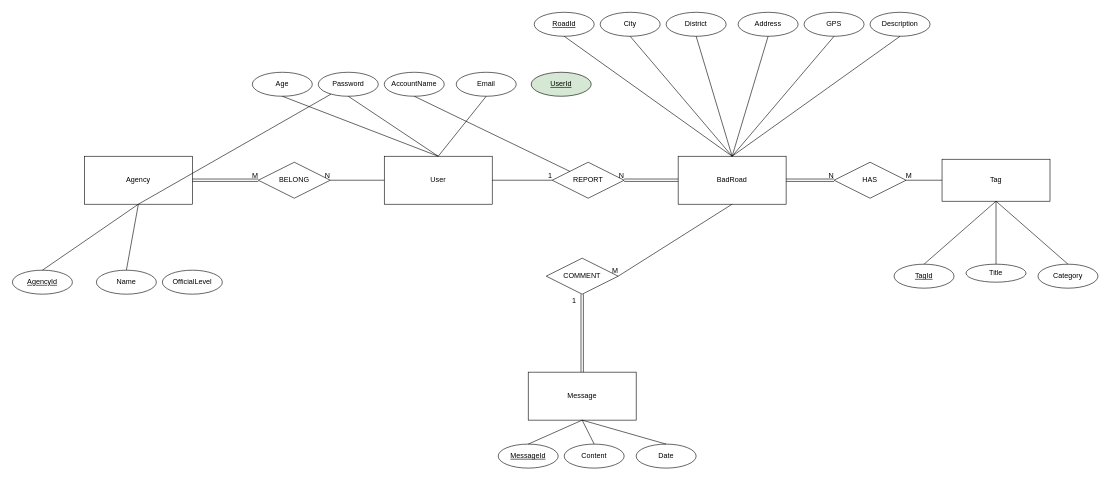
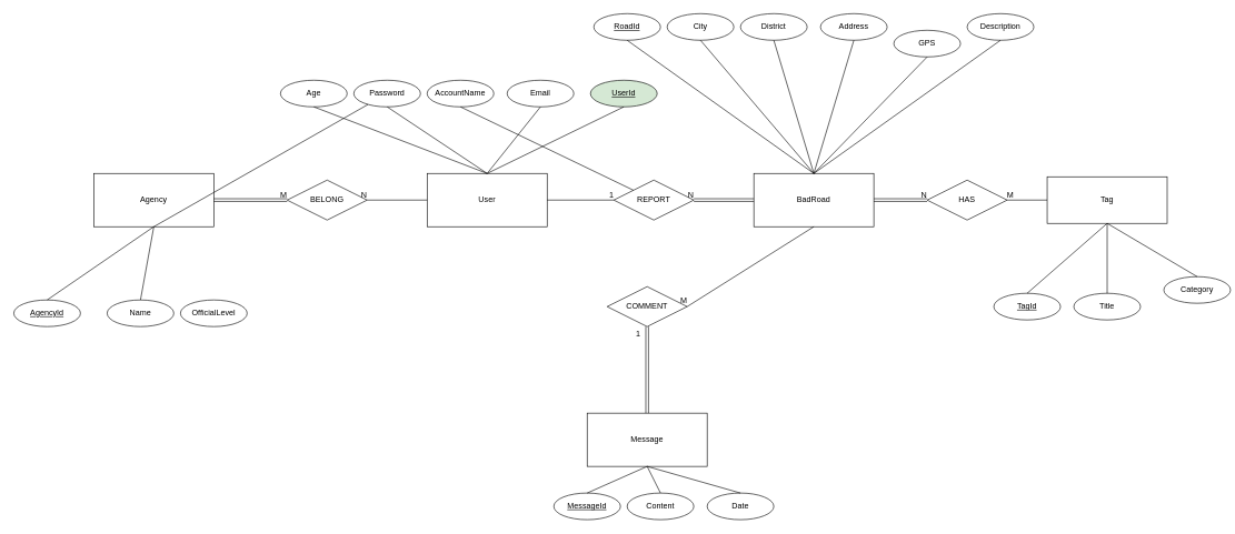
  <mxCell id="0" />
  <mxCell id="1" parent="0" />
  <mxCell id="2" value="User" style="whiteSpace=wrap;html=1;align=center;" parent="1" vertex="1"><mxGeometry x="640" y="260" width="180" height="80" as="geometry" /></mxCell>
  <mxCell id="3" value="BadRoad" style="whiteSpace=wrap;html=1;align=center;" parent="1" vertex="1"><mxGeometry x="1130" y="260" width="180" height="80" as="geometry" /></mxCell>
  <mxCell id="4" value="REPORT" style="shape=rhombus;perimeter=rhombusPerimeter;whiteSpace=wrap;html=1;align=center;" parent="1" vertex="1"><mxGeometry x="920" y="270" width="120" height="60" as="geometry" /></mxCell>
  <mxCell id="5" value="Message" style="whiteSpace=wrap;html=1;align=center;" parent="1" vertex="1"><mxGeometry x="880" y="620" width="180" height="80" as="geometry" /></mxCell>
  <mxCell id="6" value="COMMENT" style="shape=rhombus;perimeter=rhombusPerimeter;whiteSpace=wrap;html=1;align=center;" parent="1" vertex="1"><mxGeometry x="910" y="430" width="120" height="60" as="geometry" /></mxCell>
  <mxCell id="7" value="Tag" style="whiteSpace=wrap;html=1;align=center;" parent="1" vertex="1"><mxGeometry x="1570" y="265" width="180" height="70" as="geometry" /></mxCell>
  <mxCell id="8" value="HAS" style="shape=rhombus;perimeter=rhombusPerimeter;whiteSpace=wrap;html=1;align=center;" parent="1" vertex="1"><mxGeometry x="1390" y="270" width="120" height="60" as="geometry" /></mxCell>
  <mxCell id="9" value="Agency" style="whiteSpace=wrap;html=1;align=center;" parent="1" vertex="1"><mxGeometry x="140" y="260" width="180" height="80" as="geometry" /></mxCell>
  <mxCell id="10" value="BELONG" style="shape=rhombus;perimeter=rhombusPerimeter;whiteSpace=wrap;html=1;align=center;" parent="1" vertex="1"><mxGeometry x="430" y="270" width="120" height="60" as="geometry" /></mxCell>
  <mxCell id="11" value="MessageId" style="ellipse;whiteSpace=wrap;html=1;align=center;fontStyle=4;" parent="1" vertex="1"><mxGeometry x="830" y="740" width="100" height="40" as="geometry" /></mxCell>
  <mxCell id="12" value="Content" style="ellipse;whiteSpace=wrap;html=1;align=center;" parent="1" vertex="1"><mxGeometry x="940" y="740" width="100" height="40" as="geometry" /></mxCell>
  <mxCell id="13" value="Date" style="ellipse;whiteSpace=wrap;html=1;align=center;" parent="1" vertex="1"><mxGeometry x="1060" y="740" width="100" height="40" as="geometry" /></mxCell>
  <mxCell id="14" value="" style="endArrow=none;html=1;rounded=0;exitX=0.5;exitY=1;exitDx=0;exitDy=0;entryX=0.5;entryY=0;entryDx=0;entryDy=0;" parent="1" source="5" target="11" edge="1"><mxGeometry relative="1" as="geometry"><mxPoint x="980" y="500" as="sourcePoint" /><mxPoint x="980" y="630" as="targetPoint" /></mxGeometry></mxCell>
  <mxCell id="15" value="" style="endArrow=none;html=1;rounded=0;entryX=0.5;entryY=0;entryDx=0;entryDy=0;" parent="1" target="12" edge="1"><mxGeometry relative="1" as="geometry"><mxPoint x="970" y="700" as="sourcePoint" /><mxPoint x="880" y="750" as="targetPoint" /></mxGeometry></mxCell>
  <mxCell id="16" value="" style="endArrow=none;html=1;rounded=0;entryX=0.5;entryY=0;entryDx=0;entryDy=0;exitX=0.5;exitY=1;exitDx=0;exitDy=0;" parent="1" source="5" target="13" edge="1"><mxGeometry relative="1" as="geometry"><mxPoint x="980" y="710" as="sourcePoint" /><mxPoint x="1000" y="750" as="targetPoint" /></mxGeometry></mxCell>
  <mxCell id="17" value="TagId" style="ellipse;whiteSpace=wrap;html=1;align=center;fontStyle=4;" parent="1" vertex="1"><mxGeometry x="1490" y="440" width="100" height="40" as="geometry" /></mxCell>
- <mxCell id="18" value="Title" style="ellipse;whiteSpace=wrap;html=1;align=center;" parent="1" vertex="1"><mxGeometry x="1610" y="440" width="100" height="30" as="geometry" /></mxCell>
- <mxCell id="19" value="Category" style="ellipse;whiteSpace=wrap;html=1;align=center;" parent="1" vertex="1"><mxGeometry x="1730" y="440" width="100" height="40" as="geometry" /></mxCell>
+ <mxCell id="18" value="Title" style="ellipse;whiteSpace=wrap;html=1;align=center;" parent="1" vertex="1"><mxGeometry x="1610" y="440" width="100" height="40" as="geometry" /></mxCell>
+ <mxCell id="19" value="Category" style="ellipse;whiteSpace=wrap;html=1;align=center;" parent="1" vertex="1"><mxGeometry x="1745" y="415" width="100" height="40" as="geometry" /></mxCell>
  <mxCell id="20" value="" style="endArrow=none;html=1;rounded=0;entryX=0.5;entryY=0;entryDx=0;entryDy=0;exitX=0.5;exitY=1;exitDx=0;exitDy=0;" parent="1" source="7" target="17" edge="1"><mxGeometry relative="1" as="geometry"><mxPoint x="1660" y="330" as="sourcePoint" /><mxPoint x="1650" y="330" as="targetPoint" /></mxGeometry></mxCell>
  <mxCell id="21" value="" style="endArrow=none;html=1;rounded=0;entryX=0.5;entryY=0;entryDx=0;entryDy=0;exitX=0.5;exitY=1;exitDx=0;exitDy=0;" parent="1" source="7" target="18" edge="1"><mxGeometry relative="1" as="geometry"><mxPoint x="1660" y="330" as="sourcePoint" /><mxPoint x="1550" y="450" as="targetPoint" /></mxGeometry></mxCell>
  <mxCell id="22" value="" style="endArrow=none;html=1;rounded=0;entryX=0.5;entryY=0;entryDx=0;entryDy=0;exitX=0.5;exitY=1;exitDx=0;exitDy=0;" parent="1" source="7" target="19" edge="1"><mxGeometry relative="1" as="geometry"><mxPoint x="1640" y="400" as="sourcePoint" /><mxPoint x="1670" y="450" as="targetPoint" /></mxGeometry></mxCell>
  <mxCell id="23" value="UserId" style="ellipse;whiteSpace=wrap;html=1;align=center;fontStyle=4;fillColor=#d5e8d4;" parent="1" vertex="1"><mxGeometry x="885" y="120" width="100" height="40" as="geometry" /></mxCell>
  <mxCell id="24" value="Email" style="ellipse;whiteSpace=wrap;html=1;align=center;" parent="1" vertex="1"><mxGeometry x="760" y="120" width="100" height="40" as="geometry" /></mxCell>
  <mxCell id="25" value="AccountName" style="ellipse;whiteSpace=wrap;html=1;align=center;" parent="1" vertex="1"><mxGeometry x="640" y="120" width="100" height="40" as="geometry" /></mxCell>
  <mxCell id="26" value="Password" style="ellipse;whiteSpace=wrap;html=1;align=center;" parent="1" vertex="1"><mxGeometry x="530" y="120" width="100" height="40" as="geometry" /></mxCell>
+ <mxCell id="27" value="" style="endArrow=none;html=1;rounded=0;exitX=0.5;exitY=1;exitDx=0;exitDy=0;entryX=0.5;entryY=0;entryDx=0;entryDy=0;" parent="1" source="23" target="2" edge="1"><mxGeometry relative="1" as="geometry"><mxPoint x="740" y="480" as="sourcePoint" /><mxPoint x="900" y="480" as="targetPoint" /></mxGeometry></mxCell>
  <mxCell id="28" value="" style="endArrow=none;html=1;rounded=0;exitX=0.5;exitY=1;exitDx=0;exitDy=0;" parent="1" source="24" edge="1"><mxGeometry relative="1" as="geometry"><mxPoint x="590" y="380" as="sourcePoint" /><mxPoint x="730" y="260" as="targetPoint" /></mxGeometry></mxCell>
  <mxCell id="29" value="" style="endArrow=none;html=1;rounded=0;exitX=0.5;exitY=1;exitDx=0;exitDy=0;" parent="1" source="25" target="4" edge="1"><mxGeometry relative="1" as="geometry"><mxPoint y="310" as="sourcePoint" x="560" /><mxPoint x="650" y="310" as="targetPoint" /></mxGeometry></mxCell>
  <mxCell id="30" value="" style="endArrow=none;html=1;rounded=0;exitX=0.5;exitY=1;exitDx=0;exitDy=0;entryX=0.5;entryY=0;entryDx=0;entryDy=0;" parent="1" source="26" target="2" edge="1"><mxGeometry relative="1" as="geometry"><mxPoint y="390" as="sourcePoint" x="560" /><mxPoint x="650" y="310" as="targetPoint" /></mxGeometry></mxCell>
  <mxCell id="31" value="AgencyId" style="ellipse;whiteSpace=wrap;html=1;align=center;fontStyle=4;" parent="1" vertex="1"><mxGeometry x="20" y="450" width="100" height="40" as="geometry" /></mxCell>
  <mxCell id="32" value="Name" style="ellipse;whiteSpace=wrap;html=1;align=center;" parent="1" vertex="1"><mxGeometry x="160" y="450" width="100" height="40" as="geometry" /></mxCell>
  <mxCell id="33" value="OfficialLevel" style="ellipse;whiteSpace=wrap;html=1;align=center;" parent="1" vertex="1"><mxGeometry x="270" y="450" width="100" height="40" as="geometry" /></mxCell>
  <mxCell id="34" value="" style="endArrow=none;html=1;rounded=0;exitX=0.5;exitY=1;exitDx=0;exitDy=0;entryX=0.5;entryY=0;entryDx=0;entryDy=0;" parent="1" source="9" target="31" edge="1"><mxGeometry relative="1" as="geometry"><mxPoint x="740" y="480" as="sourcePoint" /><mxPoint x="900" y="480" as="targetPoint" /></mxGeometry></mxCell>
  <mxCell id="35" value="" style="endArrow=none;html=1;rounded=0;exitX=0.5;exitY=1;exitDx=0;exitDy=0;entryX=0.5;entryY=0;entryDx=0;entryDy=0;" parent="1" source="9" target="32" edge="1"><mxGeometry relative="1" as="geometry"><mxPoint x="240" y="350" as="sourcePoint" /><mxPoint x="180" y="460" as="targetPoint" /></mxGeometry></mxCell>
  <mxCell id="36" value="" style="endArrow=none;html=1;rounded=0;exitX=0.5;exitY=1;exitDx=0;exitDy=0;" parent="1" source="9" target="26" edge="1"><mxGeometry relative="1" as="geometry"><mxPoint x="240" y="350" as="sourcePoint" /><mxPoint x="290" y="460" as="targetPoint" /></mxGeometry></mxCell>
  <mxCell id="37" value="Age" style="ellipse;whiteSpace=wrap;html=1;align=center;" parent="1" vertex="1"><mxGeometry x="420" y="120" width="100" height="40" as="geometry" /></mxCell>
  <mxCell id="38" value="" style="endArrow=none;html=1;rounded=0;exitX=0.5;exitY=1;exitDx=0;exitDy=0;" parent="1" source="37" edge="1"><mxGeometry relative="1" as="geometry"><mxPoint x="480" y="180" as="sourcePoint" /><mxPoint x="730" y="260" as="targetPoint" /></mxGeometry></mxCell>
  <mxCell id="39" value="RoadId" style="ellipse;whiteSpace=wrap;html=1;align=center;fontStyle=4;" parent="1" vertex="1"><mxGeometry x="890" y="20" width="100" height="40" as="geometry" /></mxCell>
  <mxCell id="40" value="Address" style="ellipse;whiteSpace=wrap;html=1;align=center;" parent="1" vertex="1"><mxGeometry x="1230" y="20" width="100" height="40" as="geometry" /></mxCell>
- <mxCell id="41" value="GPS" style="ellipse;whiteSpace=wrap;html=1;align=center;" parent="1" vertex="1"><mxGeometry x="1340" y="20" width="100" height="40" as="geometry" /></mxCell>
+ <mxCell id="41" value="GPS" style="ellipse;whiteSpace=wrap;html=1;align=center;" parent="1" vertex="1"><mxGeometry x="1340" y="45" width="100" height="40" as="geometry" /></mxCell>
  <mxCell id="42" value="Description" style="ellipse;whiteSpace=wrap;html=1;align=center;" parent="1" vertex="1"><mxGeometry x="1450" y="20" width="100" height="40" as="geometry" /></mxCell>
  <mxCell id="43" value="City" style="ellipse;whiteSpace=wrap;html=1;align=center;" parent="1" vertex="1"><mxGeometry x="1000" y="20" width="100" height="40" as="geometry" /></mxCell>
  <mxCell id="44" value="District" style="ellipse;whiteSpace=wrap;html=1;align=center;" parent="1" vertex="1"><mxGeometry x="1110" y="20" width="100" height="40" as="geometry" /></mxCell>
  <mxCell id="45" value="" style="endArrow=none;html=1;rounded=0;exitX=0.5;exitY=1;exitDx=0;exitDy=0;entryX=0.5;entryY=0;entryDx=0;entryDy=0;" parent="1" source="39" target="3" edge="1"><mxGeometry relative="1" as="geometry"><mxPoint x="1320" y="310" as="sourcePoint" /><mxPoint x="1400" y="310" as="targetPoint" /></mxGeometry></mxCell>
  <mxCell id="46" value="" style="endArrow=none;html=1;rounded=0;exitX=0.5;exitY=1;exitDx=0;exitDy=0;entryX=0.5;entryY=0;entryDx=0;entryDy=0;" parent="1" source="43" target="3" edge="1"><mxGeometry relative="1" as="geometry"><mxPoint x="950" y="70" as="sourcePoint" /><mxPoint x="1230" y="270" as="targetPoint" /></mxGeometry></mxCell>
  <mxCell id="47" value="" style="endArrow=none;html=1;rounded=0;exitX=0.5;exitY=1;exitDx=0;exitDy=0;entryX=0.5;entryY=0;entryDx=0;entryDy=0;" parent="1" source="44" target="3" edge="1"><mxGeometry relative="1" as="geometry"><mxPoint x="1060" y="70" as="sourcePoint" /><mxPoint x="1230" y="270" as="targetPoint" /></mxGeometry></mxCell>
  <mxCell id="48" value="" style="endArrow=none;html=1;rounded=0;exitX=0.5;exitY=1;exitDx=0;exitDy=0;entryX=0.5;entryY=0;entryDx=0;entryDy=0;" parent="1" source="40" target="3" edge="1"><mxGeometry relative="1" as="geometry"><mxPoint x="1170" y="70" as="sourcePoint" /><mxPoint x="1230" y="270" as="targetPoint" /></mxGeometry></mxCell>
  <mxCell id="49" value="" style="endArrow=none;html=1;rounded=0;exitX=0.5;exitY=1;exitDx=0;exitDy=0;entryX=0.5;entryY=0;entryDx=0;entryDy=0;" parent="1" source="41" target="3" edge="1"><mxGeometry relative="1" as="geometry"><mxPoint x="1290" y="70" as="sourcePoint" /><mxPoint x="1230" y="270" as="targetPoint" /></mxGeometry></mxCell>
  <mxCell id="50" value="" style="endArrow=none;html=1;rounded=0;exitX=0.5;exitY=1;exitDx=0;exitDy=0;entryX=0.5;entryY=0;entryDx=0;entryDy=0;" parent="1" source="42" target="3" edge="1"><mxGeometry relative="1" as="geometry"><mxPoint x="1400" y="70" as="sourcePoint" /><mxPoint x="1230" y="270" as="targetPoint" /></mxGeometry></mxCell>
  <mxCell id="51" value="" style="endArrow=none;html=1;rounded=0;entryX=1;entryY=0.5;entryDx=0;entryDy=0;exitX=0;exitY=0.5;exitDx=0;exitDy=0;" edge="1" parent="1" source="2" target="10"><mxGeometry relative="1" as="geometry"><mxPoint x="540" y="400" as="sourcePoint" /><mxPoint x="700" y="400" as="targetPoint" /></mxGeometry></mxCell>
  <mxCell id="52" value="N" style="resizable=0;html=1;align=right;verticalAlign=bottom;" connectable="0" vertex="1" parent="51"><mxGeometry x="1" relative="1" as="geometry" /></mxCell>
  <mxCell id="53" value="" style="shape=link;html=1;rounded=0;exitX=1;exitY=0.5;exitDx=0;exitDy=0;entryX=0;entryY=0.5;entryDx=0;entryDy=0;" edge="1" parent="1" source="9" target="10"><mxGeometry relative="1" as="geometry"><mxPoint x="540" y="400" as="sourcePoint" /><mxPoint x="700" y="400" as="targetPoint" /></mxGeometry></mxCell>
  <mxCell id="54" value="M" style="resizable=0;html=1;align=right;verticalAlign=bottom;" connectable="0" vertex="1" parent="53"><mxGeometry x="1" relative="1" as="geometry" /></mxCell>
  <mxCell id="55" value="" style="shape=link;html=1;rounded=0;entryX=1;entryY=0.5;entryDx=0;entryDy=0;exitX=0;exitY=0.5;exitDx=0;exitDy=0;" edge="1" parent="1" source="3" target="4"><mxGeometry relative="1" as="geometry"><mxPoint x="1000" y="320" as="sourcePoint" /><mxPoint x="1160" y="320" as="targetPoint" /></mxGeometry></mxCell>
  <mxCell id="56" value="N" style="resizable=0;html=1;align=right;verticalAlign=bottom;" connectable="0" vertex="1" parent="55"><mxGeometry x="1" relative="1" as="geometry" /></mxCell>
  <mxCell id="57" value="" style="endArrow=none;html=1;rounded=0;exitX=1;exitY=0.5;exitDx=0;exitDy=0;entryX=0;entryY=0.5;entryDx=0;entryDy=0;" edge="1" parent="1" source="2" target="4"><mxGeometry relative="1" as="geometry"><mxPoint x="1000" y="320" as="sourcePoint" /><mxPoint x="1160" y="320" as="targetPoint" /></mxGeometry></mxCell>
  <mxCell id="58" value="1" style="resizable=0;html=1;align=right;verticalAlign=bottom;" connectable="0" vertex="1" parent="57"><mxGeometry x="1" relative="1" as="geometry" /></mxCell>
  <mxCell id="59" value="" style="endArrow=none;html=1;rounded=0;entryX=1;entryY=0.5;entryDx=0;entryDy=0;exitX=0;exitY=0.5;exitDx=0;exitDy=0;" edge="1" parent="1" source="7" target="8"><mxGeometry relative="1" as="geometry"><mxPoint x="1310" y="320" as="sourcePoint" /><mxPoint x="1470" y="320" as="targetPoint" /></mxGeometry></mxCell>
  <mxCell id="60" value="M" style="resizable=0;html=1;align=right;verticalAlign=bottom;" connectable="0" vertex="1" parent="59"><mxGeometry x="1" relative="1" as="geometry"><mxPoint x="10" as="offset" /></mxGeometry></mxCell>
  <mxCell id="61" value="" style="shape=link;html=1;rounded=0;exitX=1;exitY=0.5;exitDx=0;exitDy=0;entryX=0;entryY=0.5;entryDx=0;entryDy=0;" edge="1" parent="1" source="3" target="8"><mxGeometry relative="1" as="geometry"><mxPoint x="900" y="380" as="sourcePoint" /><mxPoint x="1060" y="380" as="targetPoint" /></mxGeometry></mxCell>
  <mxCell id="62" value="N" style="resizable=0;html=1;align=right;verticalAlign=bottom;" connectable="0" vertex="1" parent="61"><mxGeometry x="1" relative="1" as="geometry" /></mxCell>
  <mxCell id="63" value="" style="shape=link;html=1;rounded=0;entryX=0.5;entryY=1;entryDx=0;entryDy=0;exitX=0.5;exitY=0;exitDx=0;exitDy=0;" edge="1" parent="1" source="5" target="6"><mxGeometry relative="1" as="geometry"><mxPoint x="900" y="470" as="sourcePoint" /><mxPoint x="1060" y="470" as="targetPoint" /></mxGeometry></mxCell>
  <mxCell id="64" value="1" style="resizable=0;html=1;align=right;verticalAlign=bottom;" connectable="0" vertex="1" parent="63"><mxGeometry x="1" relative="1" as="geometry"><mxPoint x="-10" y="20" as="offset" /></mxGeometry></mxCell>
  <mxCell id="65" value="" style="endArrow=none;html=1;rounded=0;entryX=1;entryY=0.5;entryDx=0;entryDy=0;exitX=0.5;exitY=1;exitDx=0;exitDy=0;" edge="1" parent="1" source="3" target="6"><mxGeometry relative="1" as="geometry"><mxPoint x="900" y="470" as="sourcePoint" /><mxPoint x="1060" y="470" as="targetPoint" /></mxGeometry></mxCell>
  <mxCell id="66" value="M" style="resizable=0;html=1;align=right;verticalAlign=bottom;" connectable="0" vertex="1" parent="65"><mxGeometry x="1" relative="1" as="geometry" /></mxCell>
